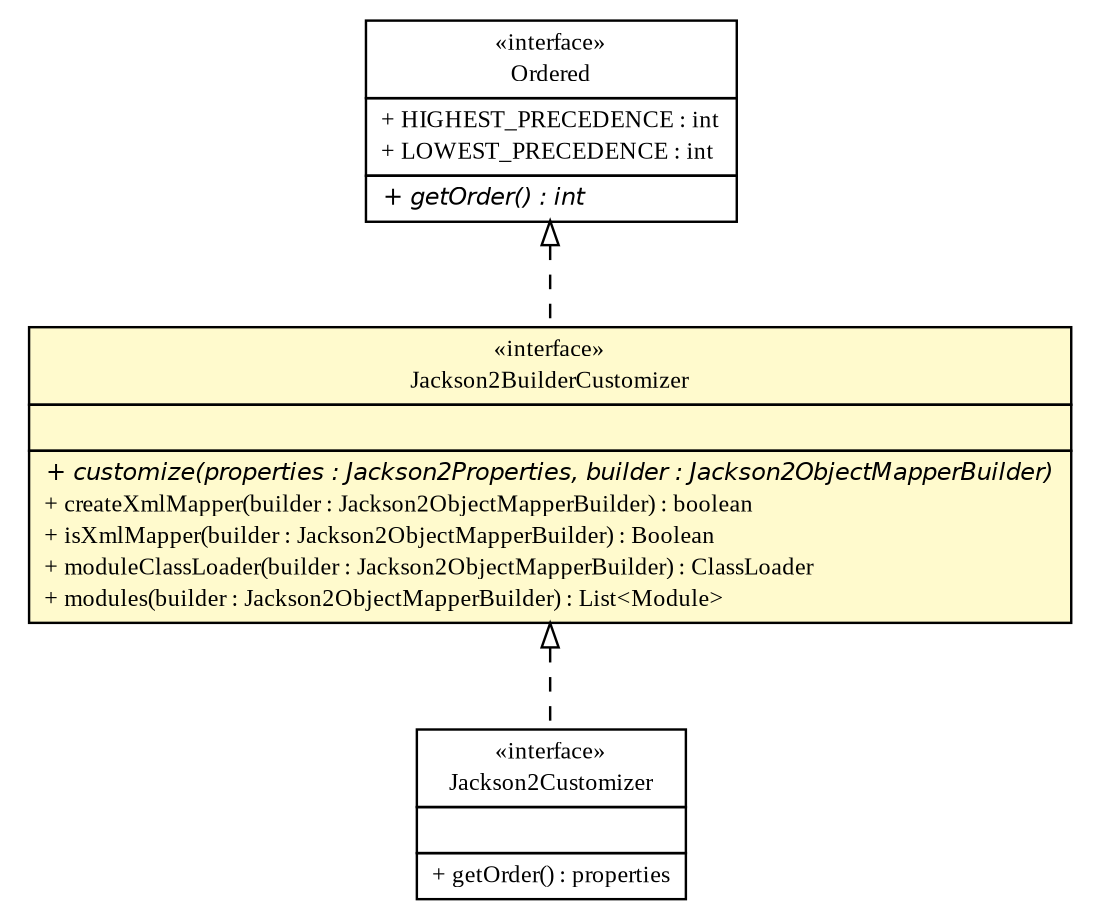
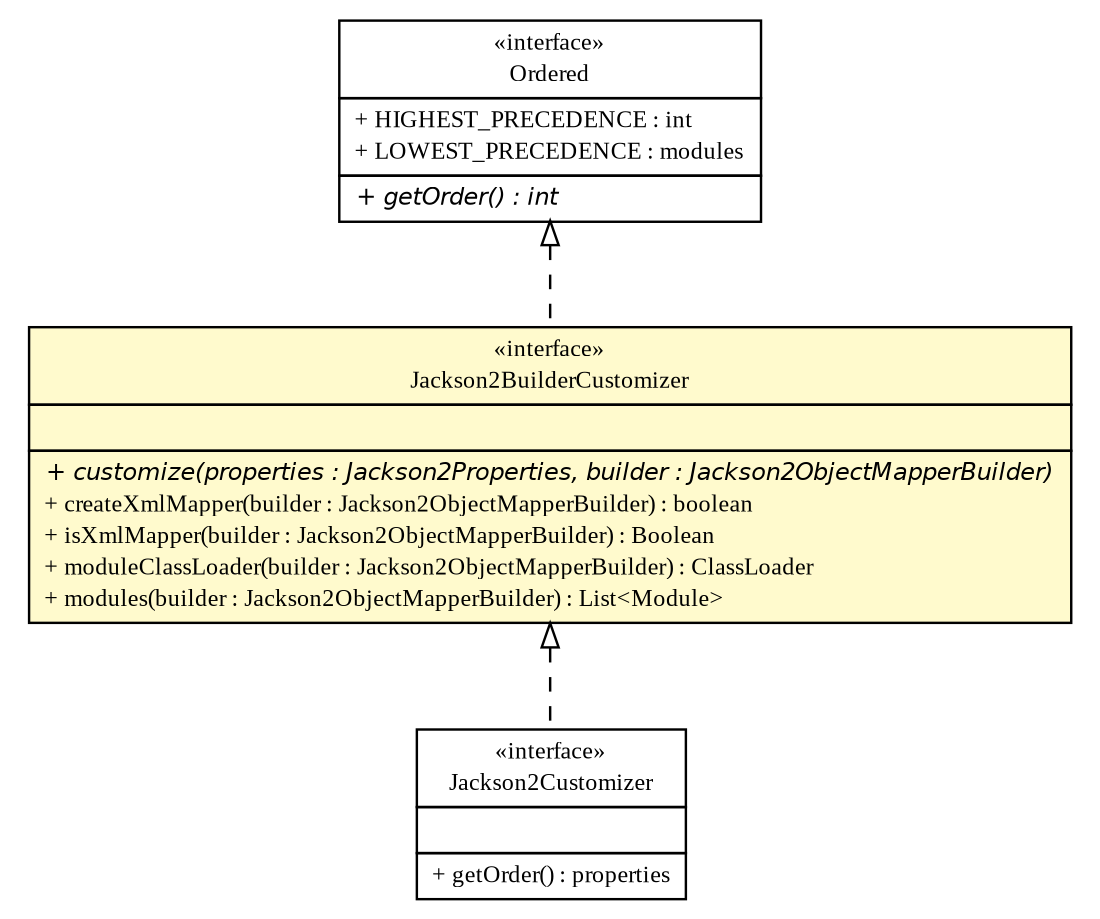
  digraph {
    fontname="Liberation Serif"
    nodesep=0.25
    ranksep=0.5
    node [fontcolor=black fontname="Liberation Serif" fontsize=10.0 shape=plaintext]
    edge [arrowtail=empty dir=back fontname="Liberation Serif" fontsize=10 headport=p labelfontname=Helvetica labelfontsize=10 style=dashed tailport=p]
    n1 [label=<<table title="top.infra.jackson2.Jackson2BuilderCustomizer" border="0" cellborder="1" cellspacing="0" cellpadding="2" port="p" bgcolor="lemonChiffon" href="./Jackson2BuilderCustomizer.html"> 		<tr><td><table border="0" cellspacing="0" cellpadding="1"> <tr><td align="center" balign="center"> &#171;interface&#187; </td></tr> <tr><td align="center" balign="center"> Jackson2BuilderCustomizer </td></tr> 		</table></td></tr> 		<tr><td><table border="0" cellspacing="0" cellpadding="1"> <tr><td align="left" balign="left">  </td></tr> 		</table></td></tr> 		<tr><td><table border="0" cellspacing="0" cellpadding="1"> <tr><td align="left" balign="left"><font face="Helvetica-Oblique" point-size="10.0"> + customize(properties : Jackson2Properties, builder : Jackson2ObjectMapperBuilder) </font></td></tr> <tr><td align="left" balign="left"> + createXmlMapper(builder : Jackson2ObjectMapperBuilder) : boolean </td></tr> <tr><td align="left" balign="left"> + isXmlMapper(builder : Jackson2ObjectMapperBuilder) : Boolean </td></tr> <tr><td align="left" balign="left"> + moduleClassLoader(builder : Jackson2ObjectMapperBuilder) : ClassLoader </td></tr> <tr><td align="left" balign="left"> + modules(builder : Jackson2ObjectMapperBuilder) : List&lt;Module&gt; </td></tr> 		</table></td></tr> 		</table>>]
    n2 [label=<<table title="top.infra.jackson2.Jackson2Customizer" border="0" cellborder="1" cellspacing="0" cellpadding="2" port="p" href="./Jackson2Customizer.html"> 		<tr><td><table border="0" cellspacing="0" cellpadding="1"> <tr><td align="center" balign="center"> &#171;interface&#187; </td></tr> <tr><td align="center" balign="center"> Jackson2Customizer </td></tr> 		</table></td></tr> 		<tr><td><table border="0" cellspacing="0" cellpadding="1"> <tr><td align="left" balign="left">  </td></tr> 		</table></td></tr> 		<tr><td><table border="0" cellspacing="0" cellpadding="1"> <tr><td align="left" balign="left"> + getOrder() : properties </td></tr> 		</table></td></tr> 		</table>>]
-   n3 [label=<<table title="org.springframework.core.Ordered" border="0" cellborder="1" cellspacing="0" cellpadding="2" port="p" href="http://java.sun.com/j2se/1.4.2/docs/api/org/springframework/core/Ordered.html"> 		<tr><td><table border="0" cellspacing="0" cellpadding="1"> <tr><td align="center" balign="center"> &#171;interface&#187; </td></tr> <tr><td align="center" balign="center"> Ordered </td></tr> 		</table></td></tr> 		<tr><td><table border="0" cellspacing="0" cellpadding="1"> <tr><td align="left" balign="left"> + HIGHEST_PRECEDENCE : int </td></tr> <tr><td align="left" balign="left"> + LOWEST_PRECEDENCE : int </td></tr> 		</table></td></tr> 		<tr><td><table border="0" cellspacing="0" cellpadding="1"> <tr><td align="left" balign="left"><font face="Helvetica-Oblique" point-size="10.0"> + getOrder() : int </font></td></tr> 		</table></td></tr> 		</table>>]
+   n3 [label=<<table title="org.springframework.core.Ordered" border="0" cellborder="1" cellspacing="0" cellpadding="2" port="p" href="http://java.sun.com/j2se/1.4.2/docs/api/org/springframework/core/Ordered.html"> 		<tr><td><table border="0" cellspacing="0" cellpadding="1"> <tr><td align="center" balign="center"> &#171;interface&#187; </td></tr> <tr><td align="center" balign="center"> Ordered </td></tr> 		</table></td></tr> 		<tr><td><table border="0" cellspacing="0" cellpadding="1"> <tr><td align="left" balign="left"> + HIGHEST_PRECEDENCE : int </td></tr> <tr><td align="left" balign="left"> + LOWEST_PRECEDENCE : modules </td></tr> 		</table></td></tr> 		<tr><td><table border="0" cellspacing="0" cellpadding="1"> <tr><td align="left" balign="left"><font face="Helvetica-Oblique" point-size="10.0"> + getOrder() : int </font></td></tr> 		</table></td></tr> 		</table>>]
    n1 -> n2
    n3 -> n1
  }
